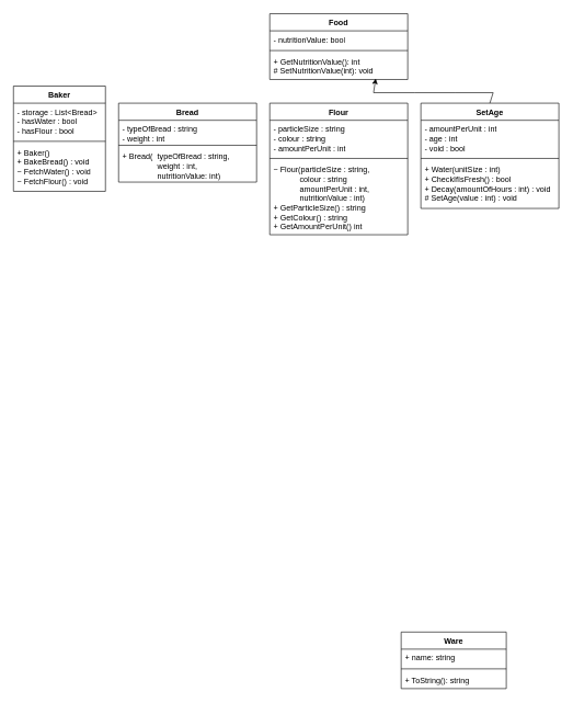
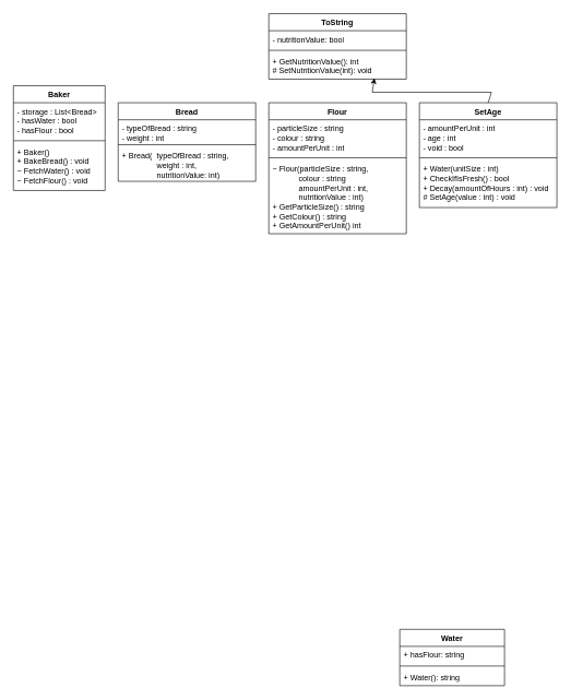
  <mxCell id="0" />
  <mxCell id="1" parent="0" />
  <mxCell id="2" value="Baker" style="swimlane;fontStyle=1;align=center;verticalAlign=top;childLayout=stackLayout;horizontal=1;startSize=26;horizontalStack=0;resizeParent=1;resizeParentMax=0;resizeLast=0;collapsible=1;marginBottom=0;whiteSpace=wrap;html=1;" parent="1" vertex="1"><mxGeometry x="20" y="130" width="140" height="160" as="geometry" /></mxCell>
  <mxCell id="3" value="- storage : List&amp;lt;Bread&amp;gt;&lt;div&gt;- hasWater : bool&lt;/div&gt;&lt;div&gt;- hasFlour : bool&lt;/div&gt;" style="text;strokeColor=none;fillColor=none;align=left;verticalAlign=top;spacingLeft=4;spacingRight=4;overflow=hidden;rotatable=0;points=[[0,0.5],[1,0.5]];portConstraint=eastwest;whiteSpace=wrap;html=1;" parent="2" vertex="1"><mxGeometry y="26" width="140" height="54" as="geometry" /></mxCell>
  <mxCell id="4" value="" style="line;strokeWidth=1;fillColor=none;align=left;verticalAlign=middle;spacingTop=-1;spacingLeft=3;spacingRight=3;rotatable=0;labelPosition=right;points=[];portConstraint=eastwest;strokeColor=inherit;" parent="2" vertex="1"><mxGeometry y="80" width="140" height="8" as="geometry" /></mxCell>
  <mxCell id="5" value="+ Baker()&lt;div&gt;+ BakeBread() : void&lt;/div&gt;&lt;div&gt;~ FetchWater()&amp;nbsp;&lt;span style=&quot;background-color: transparent; color: light-dark(rgb(0, 0, 0), rgb(255, 255, 255));&quot;&gt;: void&lt;/span&gt;&lt;/div&gt;&lt;div&gt;~ FetchFlour()&amp;nbsp;&lt;span style=&quot;background-color: transparent; color: light-dark(rgb(0, 0, 0), rgb(255, 255, 255));&quot;&gt;: void&lt;/span&gt;&lt;/div&gt;" style="text;strokeColor=none;fillColor=none;align=left;verticalAlign=top;spacingLeft=4;spacingRight=4;overflow=hidden;rotatable=0;points=[[0,0.5],[1,0.5]];portConstraint=eastwest;whiteSpace=wrap;html=1;" parent="2" vertex="1"><mxGeometry y="88" width="140" height="72" as="geometry" /></mxCell>
  <mxCell id="6" value="Bread" style="swimlane;fontStyle=1;align=center;verticalAlign=top;childLayout=stackLayout;horizontal=1;startSize=26;horizontalStack=0;resizeParent=1;resizeParentMax=0;resizeLast=0;collapsible=1;marginBottom=0;whiteSpace=wrap;html=1;" parent="1" vertex="1"><mxGeometry x="180" y="156" width="210" height="120" as="geometry" /></mxCell>
  <mxCell id="7" value="- typeOfBread : string&lt;div&gt;- weight : int&lt;/div&gt;" style="text;strokeColor=none;fillColor=none;align=left;verticalAlign=top;spacingLeft=4;spacingRight=4;overflow=hidden;rotatable=0;points=[[0,0.5],[1,0.5]];portConstraint=eastwest;whiteSpace=wrap;html=1;" parent="6" vertex="1"><mxGeometry y="26" width="210" height="34" as="geometry" /></mxCell>
  <mxCell id="8" value="" style="line;strokeWidth=1;fillColor=none;align=left;verticalAlign=middle;spacingTop=-1;spacingLeft=3;spacingRight=3;rotatable=0;labelPosition=right;points=[];portConstraint=eastwest;strokeColor=inherit;" parent="6" vertex="1"><mxGeometry y="60" width="210" height="8" as="geometry" /></mxCell>
  <mxCell id="9" value="+ Bread(&lt;span style=&quot;white-space: pre;&quot;&gt;&#09;&lt;/span&gt;typeOfBread : string,&lt;div&gt;&lt;span style=&quot;white-space: pre;&quot;&gt;&#09;&lt;/span&gt;&lt;span style=&quot;white-space: pre;&quot;&gt;&#09;&lt;/span&gt;weight : int,&lt;br&gt;&lt;/div&gt;&lt;div&gt;&lt;span style=&quot;white-space: pre;&quot;&gt;&#09;&lt;/span&gt;&lt;span style=&quot;white-space: pre;&quot;&gt;&#09;&lt;/span&gt;nutritionValue: int)&lt;/div&gt;" style="text;strokeColor=none;fillColor=none;align=left;verticalAlign=top;spacingLeft=4;spacingRight=4;overflow=hidden;rotatable=0;points=[[0,0.5],[1,0.5]];portConstraint=eastwest;whiteSpace=wrap;html=1;" parent="6" vertex="1"><mxGeometry y="68" width="210" height="52" as="geometry" /></mxCell>
  <mxCell id="10" value="Flour" style="swimlane;fontStyle=1;align=center;verticalAlign=top;childLayout=stackLayout;horizontal=1;startSize=26;horizontalStack=0;resizeParent=1;resizeParentMax=0;resizeLast=0;collapsible=1;marginBottom=0;whiteSpace=wrap;html=1;" parent="1" vertex="1"><mxGeometry x="410" y="156" width="210" height="200" as="geometry" /></mxCell>
  <mxCell id="11" value="- particleSize : string&lt;div&gt;- colour : string&lt;/div&gt;&lt;div&gt;- amountPerUnit : int&lt;/div&gt;" style="text;strokeColor=none;fillColor=none;align=left;verticalAlign=top;spacingLeft=4;spacingRight=4;overflow=hidden;rotatable=0;points=[[0,0.5],[1,0.5]];portConstraint=eastwest;whiteSpace=wrap;html=1;" parent="10" vertex="1"><mxGeometry y="26" width="210" height="54" as="geometry" /></mxCell>
  <mxCell id="12" value="" style="line;strokeWidth=1;fillColor=none;align=left;verticalAlign=middle;spacingTop=-1;spacingLeft=3;spacingRight=3;rotatable=0;labelPosition=right;points=[];portConstraint=eastwest;strokeColor=inherit;" parent="10" vertex="1"><mxGeometry y="80" width="210" height="8" as="geometry" /></mxCell>
  <mxCell id="13" value="~ Flour(particleSize : string,&lt;div&gt;&lt;span style=&quot;white-space: pre;&quot;&gt;&#09;&lt;/span&gt;&amp;nbsp; &amp;nbsp; colour : string&lt;br&gt;&lt;/div&gt;&lt;div&gt;&lt;span style=&quot;white-space: pre;&quot;&gt;&#09;&lt;/span&gt;&amp;nbsp; &amp;nbsp; amountPerUnit : int,&lt;br&gt;&lt;/div&gt;&lt;div&gt;&lt;span style=&quot;white-space: pre;&quot;&gt;&#09;&lt;/span&gt;&amp;nbsp; &amp;nbsp; nutritionValue : int)&lt;br&gt;&lt;/div&gt;&lt;div&gt;+ GetParticleSize() : string&lt;/div&gt;&lt;div&gt;+ GetColour() : string&lt;/div&gt;&lt;div&gt;+ GetAmountPerUnit() int&lt;/div&gt;" style="text;strokeColor=none;fillColor=none;align=left;verticalAlign=top;spacingLeft=4;spacingRight=4;overflow=hidden;rotatable=0;points=[[0,0.5],[1,0.5]];portConstraint=eastwest;whiteSpace=wrap;html=1;" parent="10" vertex="1"><mxGeometry y="88" width="210" height="112" as="geometry" /></mxCell>
  <mxCell id="14" value="SetAge" style="swimlane;fontStyle=1;align=center;verticalAlign=top;childLayout=stackLayout;horizontal=1;startSize=26;horizontalStack=0;resizeParent=1;resizeParentMax=0;resizeLast=0;collapsible=1;marginBottom=0;whiteSpace=wrap;html=1;" parent="1" vertex="1"><mxGeometry x="640" y="156" width="210" height="160" as="geometry" /></mxCell>
  <mxCell id="15" value="- amountPerUnit : int&lt;div&gt;- age : int&lt;/div&gt;&lt;div&gt;- void : bool&lt;/div&gt;" style="text;strokeColor=none;fillColor=none;align=left;verticalAlign=top;spacingLeft=4;spacingRight=4;overflow=hidden;rotatable=0;points=[[0,0.5],[1,0.5]];portConstraint=eastwest;whiteSpace=wrap;html=1;" parent="14" vertex="1"><mxGeometry y="26" width="210" height="54" as="geometry" /></mxCell>
  <mxCell id="16" value="" style="line;strokeWidth=1;fillColor=none;align=left;verticalAlign=middle;spacingTop=-1;spacingLeft=3;spacingRight=3;rotatable=0;labelPosition=right;points=[];portConstraint=eastwest;strokeColor=inherit;" parent="14" vertex="1"><mxGeometry y="80" width="210" height="8" as="geometry" /></mxCell>
  <mxCell id="17" value="+ Water(unitSize : int)&lt;div&gt;+ CheckIfIsFresh() : bool&lt;/div&gt;&lt;div&gt;+ Decay(amountOfHours : int) : void&lt;/div&gt;&lt;div&gt;# SetAge(value : int) : void&lt;/div&gt;" style="text;strokeColor=none;fillColor=none;align=left;verticalAlign=top;spacingLeft=4;spacingRight=4;overflow=hidden;rotatable=0;points=[[0,0.5],[1,0.5]];portConstraint=eastwest;whiteSpace=wrap;html=1;" parent="14" vertex="1"><mxGeometry y="88" width="210" height="72" as="geometry" /></mxCell>
- <mxCell id="18" value="Food" style="swimlane;fontStyle=1;align=center;verticalAlign=top;childLayout=stackLayout;horizontal=1;startSize=26;horizontalStack=0;resizeParent=1;resizeParentMax=0;resizeLast=0;collapsible=1;marginBottom=0;whiteSpace=wrap;html=1;" vertex="1" parent="1"><mxGeometry x="410" y="20" width="210" height="100" as="geometry" /></mxCell>
+ <mxCell id="18" value="ToString" style="swimlane;fontStyle=1;align=center;verticalAlign=top;childLayout=stackLayout;horizontal=1;startSize=26;horizontalStack=0;resizeParent=1;resizeParentMax=0;resizeLast=0;collapsible=1;marginBottom=0;whiteSpace=wrap;html=1;" vertex="1" parent="1"><mxGeometry x="410" y="20" width="210" height="100" as="geometry" /></mxCell>
  <mxCell id="19" value="- nutritionValue: bool" style="text;strokeColor=none;fillColor=none;align=left;verticalAlign=top;spacingLeft=4;spacingRight=4;overflow=hidden;rotatable=0;points=[[0,0.5],[1,0.5]];portConstraint=eastwest;whiteSpace=wrap;html=1;" vertex="1" parent="18"><mxGeometry y="26" width="210" height="26" as="geometry" /></mxCell>
  <mxCell id="20" value="" style="line;strokeWidth=1;fillColor=none;align=left;verticalAlign=middle;spacingTop=-1;spacingLeft=3;spacingRight=3;rotatable=0;labelPosition=right;points=[];portConstraint=eastwest;strokeColor=inherit;" vertex="1" parent="18"><mxGeometry y="52" width="210" height="8" as="geometry" /></mxCell>
  <mxCell id="21" value="+ GetNutritionValue(): int&lt;div&gt;# SetNutritionValue(int): void&lt;/div&gt;" style="text;strokeColor=none;fillColor=none;align=left;verticalAlign=top;spacingLeft=4;spacingRight=4;overflow=hidden;rotatable=0;points=[[0,0.5],[1,0.5]];portConstraint=eastwest;whiteSpace=wrap;html=1;" vertex="1" parent="18"><mxGeometry y="60" width="210" height="40" as="geometry" /></mxCell>
- <mxCell id="22" value="Ware" style="swimlane;fontStyle=1;align=center;verticalAlign=top;childLayout=stackLayout;horizontal=1;startSize=26;horizontalStack=0;resizeParent=1;resizeParentMax=0;resizeLast=0;collapsible=1;marginBottom=0;whiteSpace=wrap;html=1;" vertex="1" parent="1"><mxGeometry x="610" y="960" width="160" height="86" as="geometry" /></mxCell>
- <mxCell id="23" value="+ name: string" style="text;strokeColor=none;fillColor=none;align=left;verticalAlign=top;spacingLeft=4;spacingRight=4;overflow=hidden;rotatable=0;points=[[0,0.5],[1,0.5]];portConstraint=eastwest;whiteSpace=wrap;html=1;" vertex="1" parent="22"><mxGeometry y="26" width="160" height="26" as="geometry" /></mxCell>
+ <mxCell id="22" value="Water" style="swimlane;fontStyle=1;align=center;verticalAlign=top;childLayout=stackLayout;horizontal=1;startSize=26;horizontalStack=0;resizeParent=1;resizeParentMax=0;resizeLast=0;collapsible=1;marginBottom=0;whiteSpace=wrap;html=1;" vertex="1" parent="1"><mxGeometry x="610" y="960" width="160" height="86" as="geometry" /></mxCell>
+ <mxCell id="23" value="+ hasFlour: string" style="text;strokeColor=none;fillColor=none;align=left;verticalAlign=top;spacingLeft=4;spacingRight=4;overflow=hidden;rotatable=0;points=[[0,0.5],[1,0.5]];portConstraint=eastwest;whiteSpace=wrap;html=1;" vertex="1" parent="22"><mxGeometry y="26" width="160" height="26" as="geometry" /></mxCell>
  <mxCell id="24" value="" style="line;strokeWidth=1;fillColor=none;align=left;verticalAlign=middle;spacingTop=-1;spacingLeft=3;spacingRight=3;rotatable=0;labelPosition=right;points=[];portConstraint=eastwest;strokeColor=inherit;" vertex="1" parent="22"><mxGeometry y="52" width="160" height="8" as="geometry" /></mxCell>
- <mxCell id="25" value="+ ToString(): string" style="text;strokeColor=none;fillColor=none;align=left;verticalAlign=top;spacingLeft=4;spacingRight=4;overflow=hidden;rotatable=0;points=[[0,0.5],[1,0.5]];portConstraint=eastwest;whiteSpace=wrap;html=1;" vertex="1" parent="22"><mxGeometry y="60" width="160" height="26" as="geometry" /></mxCell>
+ <mxCell id="25" value="+ Water(): string" style="text;strokeColor=none;fillColor=none;align=left;verticalAlign=top;spacingLeft=4;spacingRight=4;overflow=hidden;rotatable=0;points=[[0,0.5],[1,0.5]];portConstraint=eastwest;whiteSpace=wrap;html=1;" vertex="1" parent="22"><mxGeometry y="60" width="160" height="26" as="geometry" /></mxCell>
  <mxCell id="26" value="" style="endArrow=classic;html=1;rounded=0;exitX=0.5;exitY=0;exitDx=0;exitDy=0;entryX=0.768;entryY=0.964;entryDx=0;entryDy=0;entryPerimeter=0;" edge="1" parent="1" source="14" target="21"><mxGeometry width="50" height="50" relative="1" as="geometry"><mxPoint x="692.5" y="166" as="sourcePoint" /><mxPoint x="567.5" y="130" as="targetPoint" /><Array as="points"><mxPoint x="750" y="140" /><mxPoint x="693" y="140" /><mxPoint x="630" y="140" /><mxPoint x="568" y="140" /></Array></mxGeometry></mxCell>
